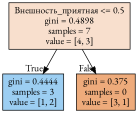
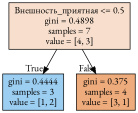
  digraph {
    fontname="EB Garamond"
    node [color=black shape=box style=filled fontname="EB Garamond"]
    edge [labeldistance=2.5 fontname="EB Garamond"]
    n1 [fillcolor="#e5813940" label="Внешность_приятная <= 0.5\ngini = 0.4898\nsamples = 7\nvalue = [4, 3]"]
    n2 [fillcolor="#399de57f" label="gini = 0.4444\nsamples = 3\nvalue = [1, 2]"]
-   n3 [fillcolor="#e58139aa" label="gini = 0.375\nsamples = 0\nvalue = [3, 1]"]
+   n3 [fillcolor="#e58139aa" label="gini = 0.375\nsamples = 4\nvalue = [3, 1]"]
    n1 -> n2 [headlabel=True labelangle=45]
    n1 -> n3 [headlabel=False labelangle=-45]
  }
